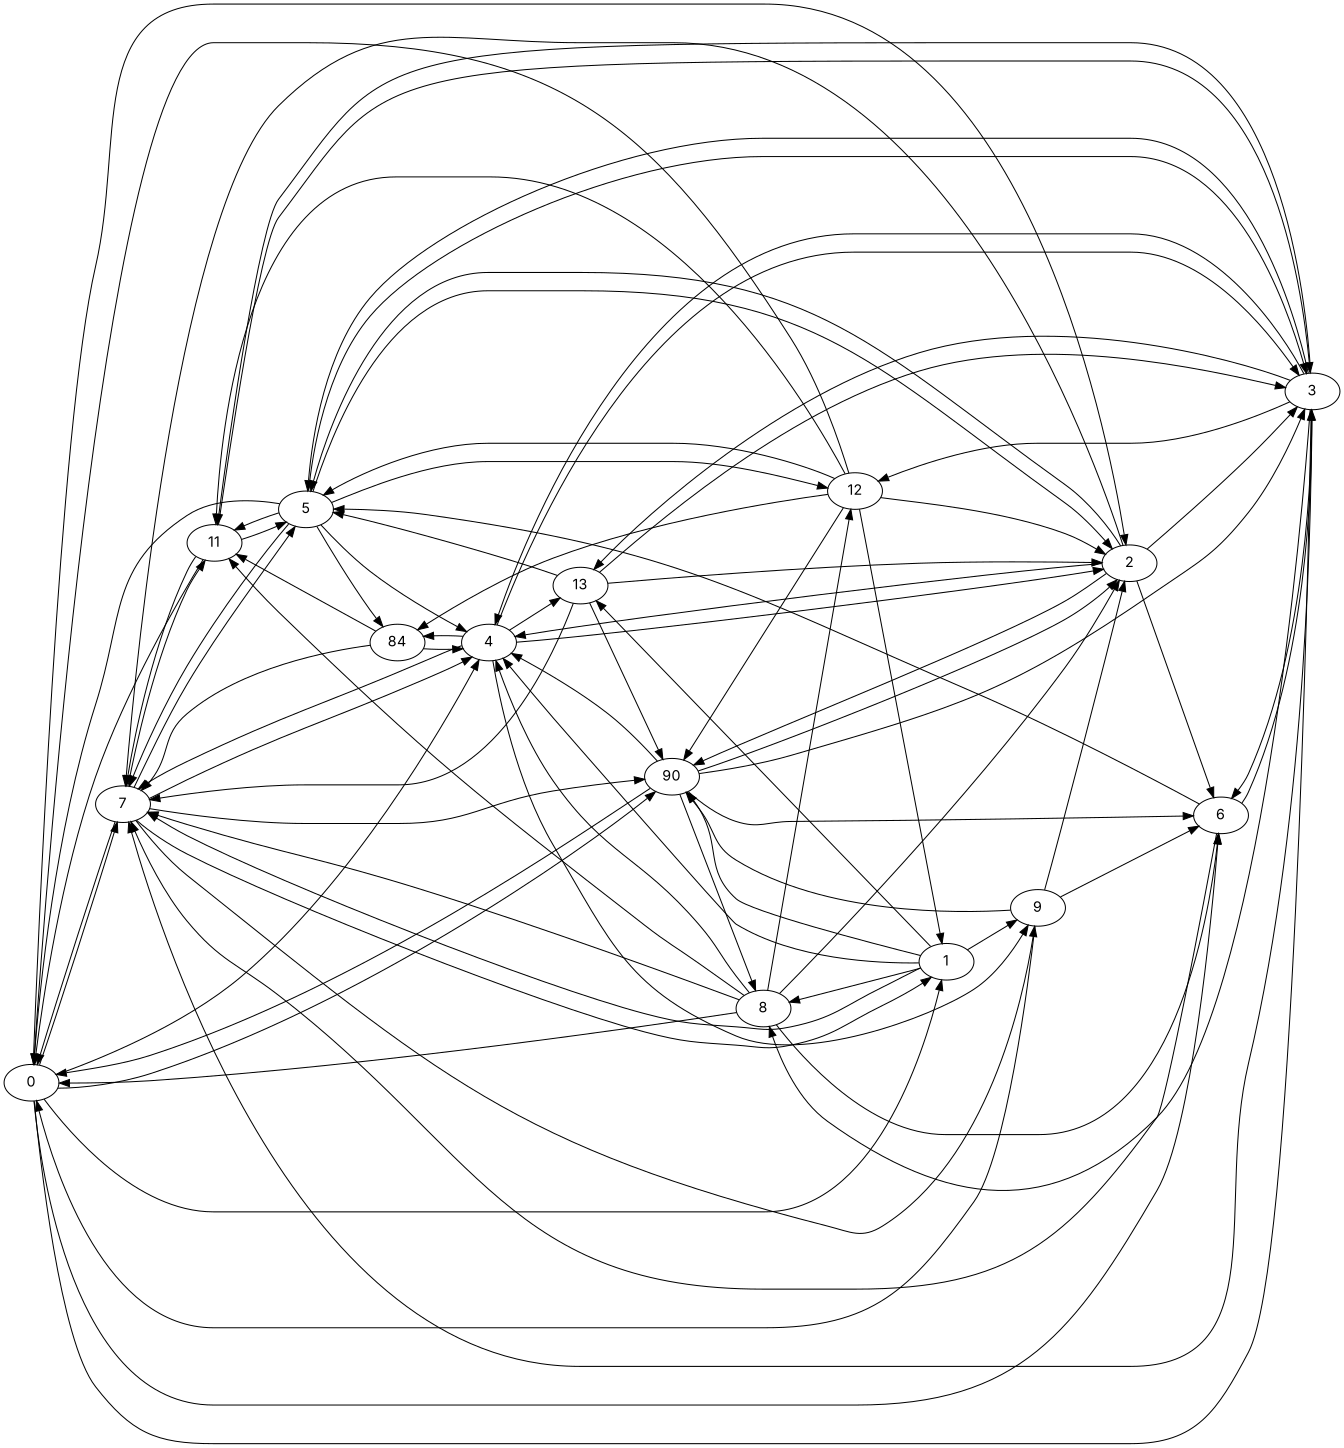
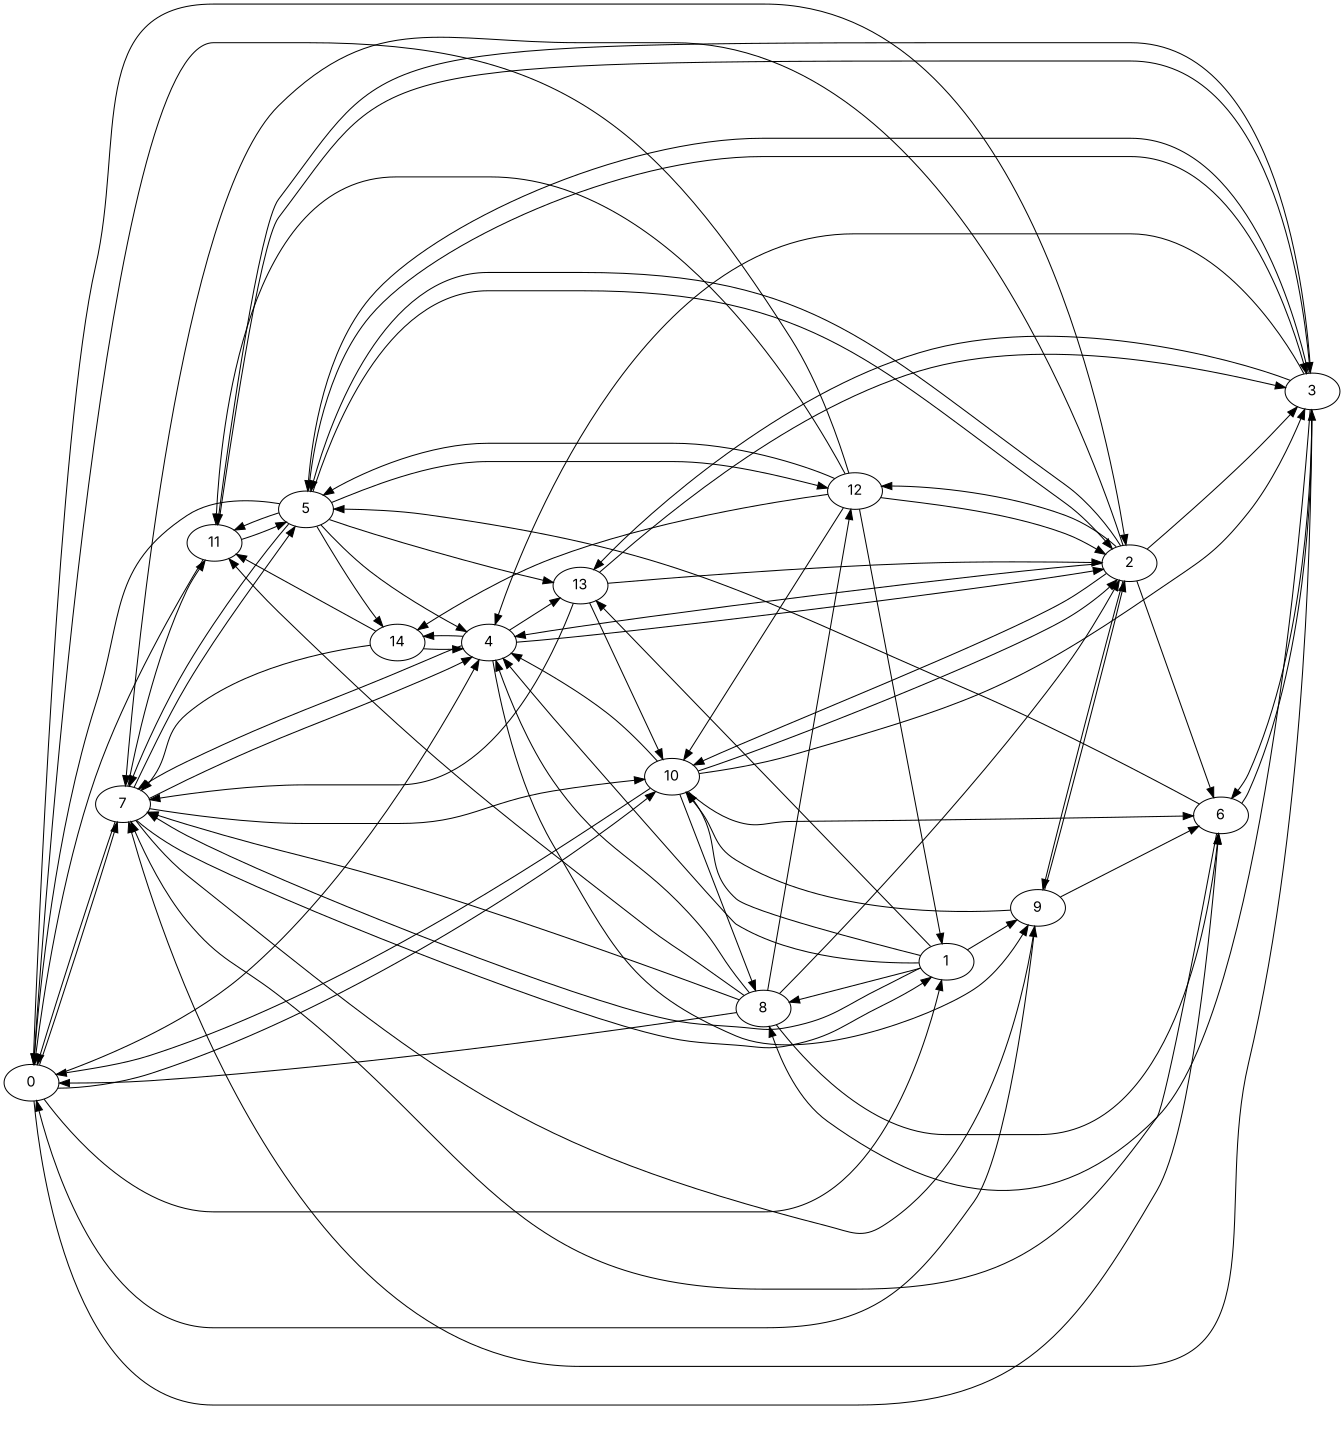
  digraph {
    fontname=Inter
    rankdir=LR
    node [fontname=Inter]
    edge [fontname=Inter]
    0
    7
    2
    1
    6
    3
    4
-   10 [label=90]
+   10
    9
    5
    11
    12
    13
    8
-   14 [label=84]
+   14
    0 -> 7
    0 -> 2
    0 -> 1
    0 -> 6
-   0 -> 3
    0 -> 4
    0 -> 10
    7 -> 0
    7 -> 1
    7 -> 4
    7 -> 10
    7 -> 9
    7 -> 5
    7 -> 11
    2 -> 7
    2 -> 6
    2 -> 3
    2 -> 4
    2 -> 10
+   2 -> 9
    2 -> 5
-   3 -> 12
+   2 -> 12
    1 -> 7
    1 -> 4
    1 -> 10
    1 -> 9
    1 -> 13
    1 -> 8
    6 -> 7
    6 -> 3
    6 -> 5
    3 -> 7
    3 -> 6
    3 -> 4
    3 -> 5
    3 -> 11
    3 -> 13
    3 -> 8
    4 -> 7
    4 -> 2
-   4 -> 3
    4 -> 9
    4 -> 13
    4 -> 14
    10 -> 0
    10 -> 2
    10 -> 6
    10 -> 3
    10 -> 4
    10 -> 8
    9 -> 0
    9 -> 2
    9 -> 6
    9 -> 10
    5 -> 0
    5 -> 7
    5 -> 2
    5 -> 3
    5 -> 4
    5 -> 11
    5 -> 12
    5 -> 14
    11 -> 0
-   11 -> 7
    11 -> 3
    11 -> 5
    12 -> 0
    12 -> 2
    12 -> 1
    12 -> 10
    12 -> 5
    12 -> 11
    12 -> 14
    13 -> 7
    13 -> 2
    13 -> 3
    13 -> 10
-   13 -> 5
+   5 -> 13
    8 -> 0
    8 -> 7
    8 -> 2
    8 -> 6
    8 -> 4
    8 -> 11
    8 -> 12
    14 -> 7
    14 -> 4
    14 -> 11
  }
